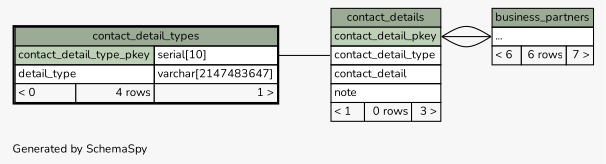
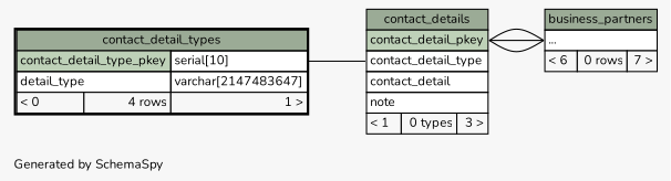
  digraph {
    bgcolor="#f7f7f7"
    fontname=Nunito
    fontsize=11
    label="\nGenerated by SchemaSpy"
    labeljust=l
    nodesep=0.18
    rankdir=RL
    ranksep=0.46
    node [fontname=Nunito fontsize=11 shape=plaintext]
    edge [arrowhead=none arrowsize=0.8 arrowtail=crowodot fontname=Nunito headport="contact_detail_pkey:e" tailport="elipses:w"]
-   n1 [label=<     <TABLE BORDER="0" CELLBORDER="1" CELLSPACING="0" BGCOLOR="#ffffff">       <TR><TD COLSPAN="3" BGCOLOR="#9bab96" ALIGN="CENTER">business_partners</TD></TR>       <TR><TD PORT="elipses" COLSPAN="3" ALIGN="LEFT">...</TD></TR>       <TR><TD ALIGN="LEFT" BGCOLOR="#f7f7f7">&lt; 6</TD><TD ALIGN="RIGHT" BGCOLOR="#f7f7f7">6 rows</TD><TD ALIGN="RIGHT" BGCOLOR="#f7f7f7">7 &gt;</TD></TR>     </TABLE>>]
-   n2 [label=<     <TABLE BORDER="0" CELLBORDER="1" CELLSPACING="0" BGCOLOR="#ffffff">       <TR><TD COLSPAN="3" BGCOLOR="#9bab96" ALIGN="CENTER">contact_details</TD></TR>       <TR><TD PORT="contact_detail_pkey" COLSPAN="3" BGCOLOR="#bed1b8" ALIGN="LEFT">contact_detail_pkey</TD></TR>       <TR><TD PORT="contact_detail_type" COLSPAN="3" ALIGN="LEFT">contact_detail_type</TD></TR>       <TR><TD PORT="contact_detail" COLSPAN="3" ALIGN="LEFT">contact_detail</TD></TR>       <TR><TD PORT="note" COLSPAN="3" ALIGN="LEFT">note</TD></TR>       <TR><TD ALIGN="LEFT" BGCOLOR="#f7f7f7">&lt; 1</TD><TD ALIGN="RIGHT" BGCOLOR="#f7f7f7">0 rows</TD><TD ALIGN="RIGHT" BGCOLOR="#f7f7f7">3 &gt;</TD></TR>     </TABLE>>]
+   n1 [label=<     <TABLE BORDER="0" CELLBORDER="1" CELLSPACING="0" BGCOLOR="#ffffff">       <TR><TD COLSPAN="3" BGCOLOR="#9bab96" ALIGN="CENTER">business_partners</TD></TR>       <TR><TD PORT="elipses" COLSPAN="3" ALIGN="LEFT">...</TD></TR>       <TR><TD ALIGN="LEFT" BGCOLOR="#f7f7f7">&lt; 6</TD><TD ALIGN="RIGHT" BGCOLOR="#f7f7f7">0 rows</TD><TD ALIGN="RIGHT" BGCOLOR="#f7f7f7">7 &gt;</TD></TR>     </TABLE>>]
+   n2 [label=<     <TABLE BORDER="0" CELLBORDER="1" CELLSPACING="0" BGCOLOR="#ffffff">       <TR><TD COLSPAN="3" BGCOLOR="#9bab96" ALIGN="CENTER">contact_details</TD></TR>       <TR><TD PORT="contact_detail_pkey" COLSPAN="3" BGCOLOR="#bed1b8" ALIGN="LEFT">contact_detail_pkey</TD></TR>       <TR><TD PORT="contact_detail_type" COLSPAN="3" ALIGN="LEFT">contact_detail_type</TD></TR>       <TR><TD PORT="contact_detail" COLSPAN="3" ALIGN="LEFT">contact_detail</TD></TR>       <TR><TD PORT="note" COLSPAN="3" ALIGN="LEFT">note</TD></TR>       <TR><TD ALIGN="LEFT" BGCOLOR="#f7f7f7">&lt; 1</TD><TD ALIGN="RIGHT" BGCOLOR="#f7f7f7">0 types</TD><TD ALIGN="RIGHT" BGCOLOR="#f7f7f7">3 &gt;</TD></TR>     </TABLE>>]
    n3 [label=<     <TABLE BORDER="2" CELLBORDER="1" CELLSPACING="0" BGCOLOR="#ffffff">       <TR><TD COLSPAN="3" BGCOLOR="#9bab96" ALIGN="CENTER">contact_detail_types</TD></TR>       <TR><TD PORT="contact_detail_type_pkey" COLSPAN="2" BGCOLOR="#bed1b8" ALIGN="LEFT">contact_detail_type_pkey</TD><TD PORT="contact_detail_type_pkey.type" ALIGN="LEFT">serial[10]</TD></TR>       <TR><TD PORT="detail_type" COLSPAN="2" ALIGN="LEFT">detail_type</TD><TD PORT="detail_type.type" ALIGN="LEFT">varchar[2147483647]</TD></TR>       <TR><TD ALIGN="LEFT" BGCOLOR="#f7f7f7">&lt; 0</TD><TD ALIGN="RIGHT" BGCOLOR="#f7f7f7">4 rows</TD><TD ALIGN="RIGHT" BGCOLOR="#f7f7f7">1 &gt;</TD></TR>     </TABLE>>]
    n1 -> n2
    n1 -> n2
    n1 -> n2
    n2 -> n3 [headport="contact_detail_type_pkey.type:e" tailport="contact_detail_type:w"]
  }
